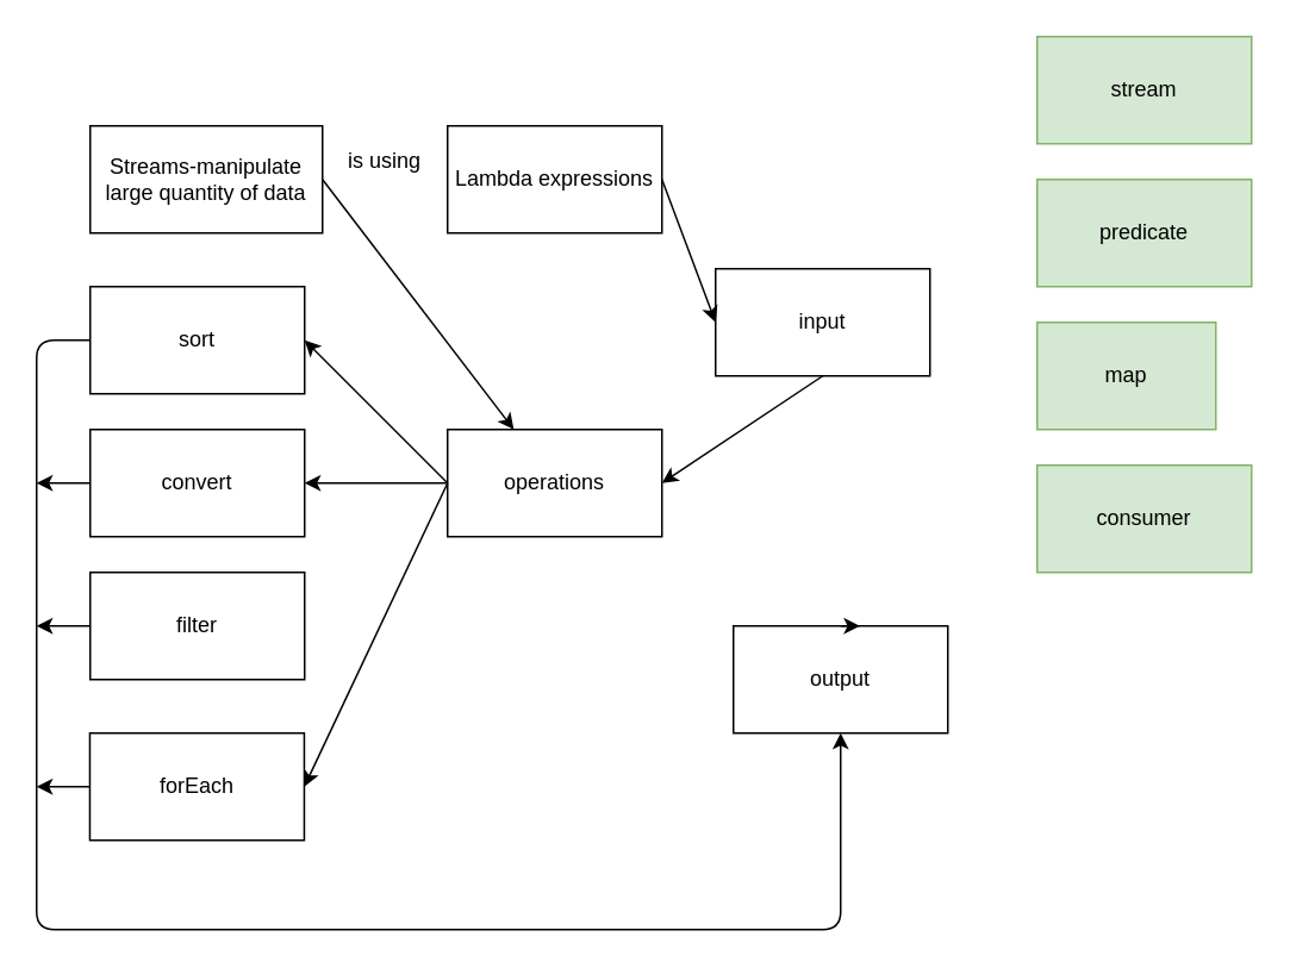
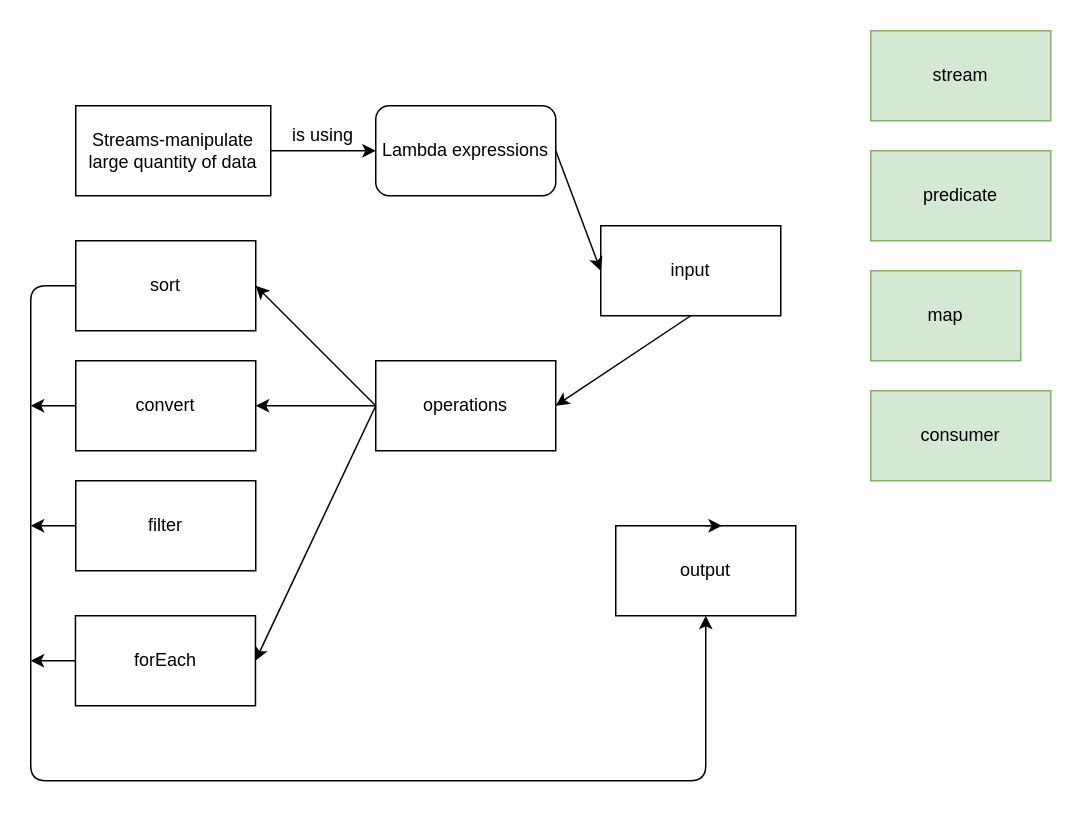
  <mxCell id="0" />
  <mxCell id="1" parent="0" />
  <mxCell id="2" value="Streams-manipulate large quantity of data" style="rounded=0;whiteSpace=wrap;html=1;" parent="1" vertex="1"><mxGeometry x="50" y="70" width="130" height="60" as="geometry" /></mxCell>
- <mxCell id="3" value="Lambda expressions" style="rounded=0;whiteSpace=wrap;html=1;" parent="1" vertex="1"><mxGeometry x="250" y="70" width="120" height="60" as="geometry" /></mxCell>
+ <mxCell id="3" value="Lambda expressions" style="whiteSpace=wrap;html=1;rounded=1;" parent="1" vertex="1"><mxGeometry x="250" y="70" width="120" height="60" as="geometry" /></mxCell>
  <mxCell id="4" value="input" style="rounded=0;whiteSpace=wrap;html=1;" parent="1" vertex="1"><mxGeometry x="400" y="150" width="120" height="60" as="geometry" /></mxCell>
  <mxCell id="5" value="output" style="rounded=0;whiteSpace=wrap;html=1;" parent="1" vertex="1"><mxGeometry x="410" y="350" width="120" height="60" as="geometry" /></mxCell>
  <mxCell id="6" value="sort" style="rounded=0;whiteSpace=wrap;html=1;" parent="1" vertex="1"><mxGeometry x="50" y="160" width="120" height="60" as="geometry" /></mxCell>
  <mxCell id="7" value="convert" style="rounded=0;whiteSpace=wrap;html=1;" parent="1" vertex="1"><mxGeometry x="50" y="240" width="120" height="60" as="geometry" /></mxCell>
  <mxCell id="8" value="filter" style="rounded=0;whiteSpace=wrap;html=1;" parent="1" vertex="1"><mxGeometry x="50" y="320" width="120" height="60" as="geometry" /></mxCell>
  <mxCell id="9" value="operations" style="rounded=0;whiteSpace=wrap;html=1;" parent="1" vertex="1"><mxGeometry x="250" y="240" width="120" height="60" as="geometry" /></mxCell>
  <mxCell id="10" value="" style="endArrow=classic;html=1;exitX=0;exitY=0.5;exitDx=0;exitDy=0;entryX=1;entryY=0.5;entryDx=0;entryDy=0;" parent="1" source="9" target="6" edge="1"><mxGeometry width="50" height="50" relative="1" as="geometry"><mxPoint x="250" y="285" as="sourcePoint" /><mxPoint x="200" y="255" as="targetPoint" /><Array as="points" /></mxGeometry></mxCell>
  <mxCell id="11" value="" style="endArrow=classic;html=1;exitX=0;exitY=0.5;exitDx=0;exitDy=0;" parent="1" source="9" target="7" edge="1"><mxGeometry width="50" height="50" relative="1" as="geometry"><mxPoint x="250" y="410" as="sourcePoint" /><mxPoint x="300" y="360" as="targetPoint" /></mxGeometry></mxCell>
- <mxCell id="12" value="" style="endArrow=classic;html=1;exitX=1;exitY=0.5;exitDx=0;exitDy=0;" parent="1" source="2" target="9" edge="1"><mxGeometry width="50" height="50" relative="1" as="geometry"><mxPoint x="370" y="460" as="sourcePoint" /><mxPoint x="420" y="410" as="targetPoint" /></mxGeometry></mxCell>
+ <mxCell id="12" value="" style="endArrow=classic;html=1;exitX=1;exitY=0.5;exitDx=0;exitDy=0;entryX=0;entryY=0.5;entryDx=0;entryDy=0;" parent="1" source="2" target="3" edge="1"><mxGeometry width="50" height="50" relative="1" as="geometry"><mxPoint x="370" y="460" as="sourcePoint" /><mxPoint x="420" y="410" as="targetPoint" /></mxGeometry></mxCell>
  <mxCell id="13" value="is using" style="text;html=1;strokeColor=none;fillColor=none;align=center;verticalAlign=middle;whiteSpace=wrap;rounded=0;" parent="1" vertex="1"><mxGeometry x="180" y="80" width="70" height="20" as="geometry" /></mxCell>
  <mxCell id="14" value="" style="endArrow=classic;html=1;exitX=1;exitY=0.5;exitDx=0;exitDy=0;entryX=0;entryY=0.5;entryDx=0;entryDy=0;" parent="1" source="3" target="4" edge="1"><mxGeometry width="50" height="50" relative="1" as="geometry"><mxPoint x="330" y="420" as="sourcePoint" /><mxPoint x="380" y="370" as="targetPoint" /></mxGeometry></mxCell>
  <mxCell id="15" value="" style="endArrow=classic;html=1;exitX=0.5;exitY=1;exitDx=0;exitDy=0;entryX=1;entryY=0.5;entryDx=0;entryDy=0;" parent="1" source="4" target="9" edge="1"><mxGeometry width="50" height="50" relative="1" as="geometry"><mxPoint x="50" y="450" as="sourcePoint" /><mxPoint x="100" y="400" as="targetPoint" /></mxGeometry></mxCell>
  <mxCell id="16" value="forEach" style="rounded=0;whiteSpace=wrap;html=1;" parent="1" vertex="1"><mxGeometry x="49.8" y="410" width="120" height="60" as="geometry" /></mxCell>
  <mxCell id="17" style="edgeStyle=orthogonalEdgeStyle;rounded=0;orthogonalLoop=1;jettySize=auto;html=1;exitX=0.5;exitY=0;exitDx=0;exitDy=0;entryX=0.59;entryY=0;entryDx=0;entryDy=0;entryPerimeter=0;" parent="1" source="5" target="5" edge="1"><mxGeometry relative="1" as="geometry" /></mxCell>
  <mxCell id="18" value="" style="endArrow=classic;html=1;exitX=0;exitY=0.5;exitDx=0;exitDy=0;entryX=1;entryY=0.5;entryDx=0;entryDy=0;" parent="1" source="9" target="16" edge="1"><mxGeometry width="50" height="50" relative="1" as="geometry"><mxPoint x="50" y="540" as="sourcePoint" /><mxPoint x="100" y="490" as="targetPoint" /></mxGeometry></mxCell>
  <mxCell id="19" value="" style="endArrow=classic;html=1;exitX=0;exitY=0.5;exitDx=0;exitDy=0;entryX=0.5;entryY=1;entryDx=0;entryDy=0;" parent="1" source="6" target="5" edge="1"><mxGeometry width="50" height="50" relative="1" as="geometry"><mxPoint x="50" y="540" as="sourcePoint" /><mxPoint x="100" y="490" as="targetPoint" /><Array as="points"><mxPoint x="20" y="190" /><mxPoint x="20" y="520" /><mxPoint x="470" y="520" /></Array></mxGeometry></mxCell>
  <mxCell id="20" value="" style="endArrow=classic;html=1;exitX=0;exitY=0.5;exitDx=0;exitDy=0;" parent="1" source="7" edge="1"><mxGeometry width="50" height="50" relative="1" as="geometry"><mxPoint x="10" y="600" as="sourcePoint" /><mxPoint x="20" y="270" as="targetPoint" /></mxGeometry></mxCell>
  <mxCell id="21" value="" style="endArrow=classic;html=1;exitX=0;exitY=0.5;exitDx=0;exitDy=0;" parent="1" source="8" edge="1"><mxGeometry width="50" height="50" relative="1" as="geometry"><mxPoint x="20" y="600" as="sourcePoint" /><mxPoint x="20" y="350" as="targetPoint" /></mxGeometry></mxCell>
  <mxCell id="22" value="" style="endArrow=classic;html=1;exitX=0;exitY=0.5;exitDx=0;exitDy=0;" parent="1" source="16" edge="1"><mxGeometry width="50" height="50" relative="1" as="geometry"><mxPoint x="10" y="600" as="sourcePoint" /><mxPoint x="20" y="440" as="targetPoint" /></mxGeometry></mxCell>
  <mxCell id="23" value="stream" style="rounded=0;whiteSpace=wrap;html=1;fillColor=#d5e8d4;strokeColor=#82b366;" vertex="1" parent="1"><mxGeometry x="580" y="20" width="120" height="60" as="geometry" /></mxCell>
  <mxCell id="24" value="predicate" style="rounded=0;whiteSpace=wrap;html=1;fillColor=#d5e8d4;strokeColor=#82b366;" vertex="1" parent="1"><mxGeometry x="580" y="100" width="120" height="60" as="geometry" /></mxCell>
  <mxCell id="25" value="map" style="rounded=0;whiteSpace=wrap;html=1;fillColor=#d5e8d4;strokeColor=#82b366;" vertex="1" parent="1"><mxGeometry x="580" y="180" width="100" height="60" as="geometry" /></mxCell>
  <mxCell id="26" value="consumer" style="rounded=0;whiteSpace=wrap;html=1;fillColor=#d5e8d4;strokeColor=#82b366;" vertex="1" parent="1"><mxGeometry x="580" y="260" width="120" height="60" as="geometry" /></mxCell>
